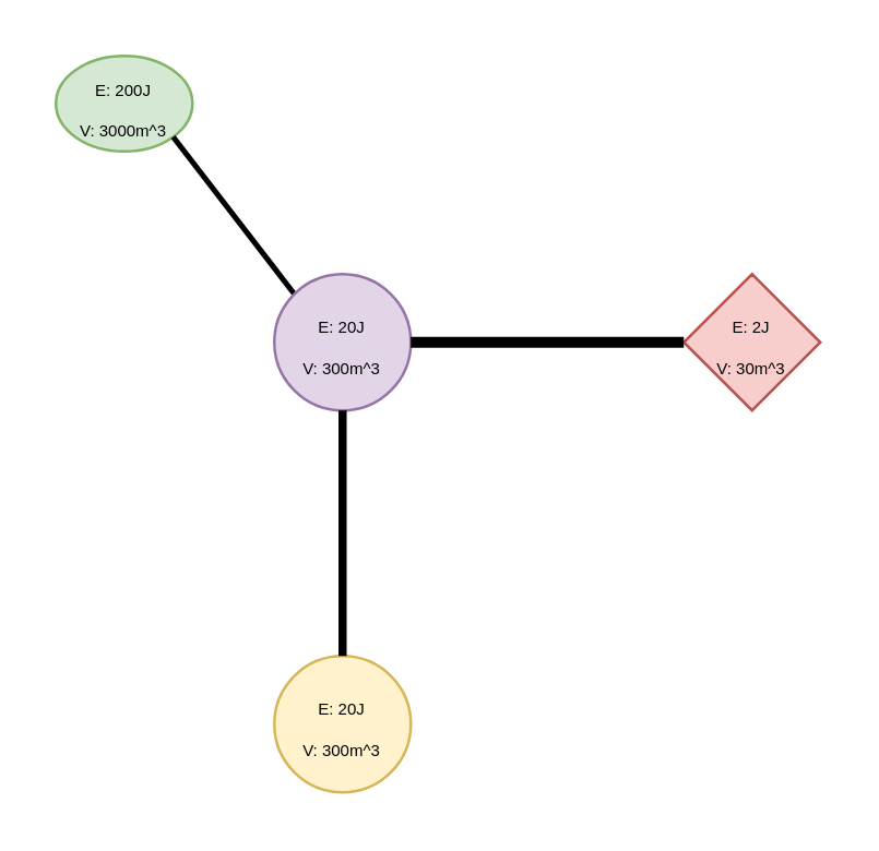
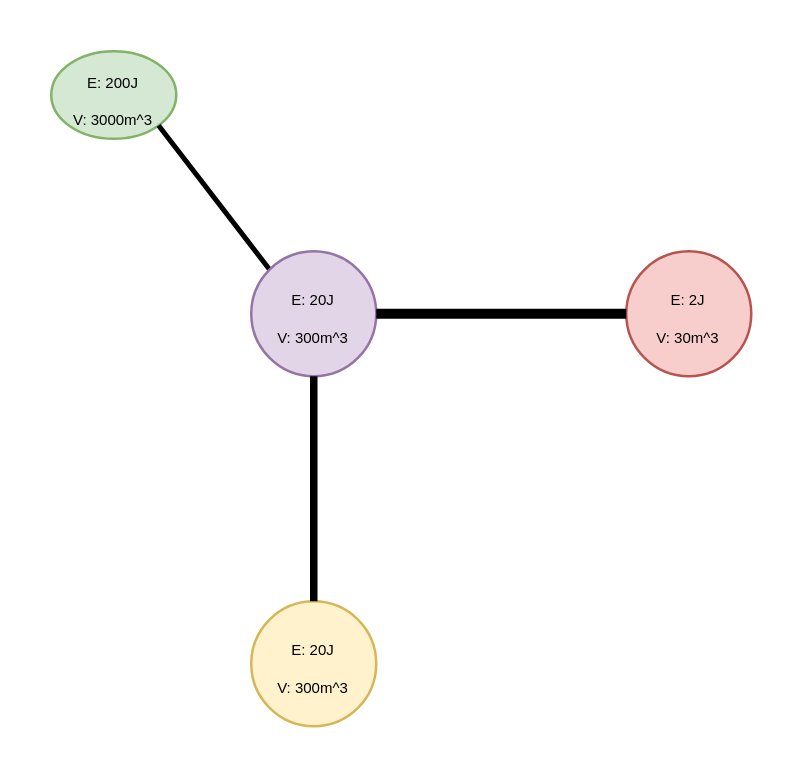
  <mxCell id="0" />
  <mxCell id="1" parent="0" />
  <mxCell id="2" value="&lt;font style=&quot;font-size: 6px;&quot;&gt;E: 200J&lt;/font&gt;&lt;div&gt;&lt;font style=&quot;font-size: 6px;&quot;&gt;V: 3000m^3&lt;/font&gt;&lt;/div&gt;" style="ellipse;whiteSpace=wrap;html=1;aspect=fixed;fillColor=#d5e8d4;strokeColor=#82b366;" vertex="1" parent="1"><mxGeometry x="20" y="20" width="50" height="35" as="geometry" /></mxCell>
  <mxCell id="3" value="" style="endArrow=none;html=1;rounded=0;exitX=1;exitY=1;exitDx=0;exitDy=0;entryX=0;entryY=0;entryDx=0;entryDy=0;strokeWidth=2;" edge="1" parent="1" source="2" target="4"><mxGeometry width="50" height="50" relative="1" as="geometry"><mxPoint x="180" y="90" as="sourcePoint" /><mxPoint x="110" y="70" as="targetPoint" /></mxGeometry></mxCell>
  <mxCell id="4" value="&lt;font style=&quot;font-size: 6px;&quot;&gt;E: 20J&lt;/font&gt;&lt;div&gt;&lt;font style=&quot;font-size: 6px;&quot;&gt;V: 300m^3&lt;/font&gt;&lt;/div&gt;" style="ellipse;whiteSpace=wrap;html=1;aspect=fixed;fillColor=#e1d5e7;strokeColor=#9673a6;" vertex="1" parent="1"><mxGeometry x="100" y="100" width="50" height="50" as="geometry" /></mxCell>
- <mxCell id="5" value="&lt;font style=&quot;font-size: 6px;&quot;&gt;E: 2J&lt;/font&gt;&lt;div&gt;&lt;font style=&quot;font-size: 6px;&quot;&gt;V: 30m^3&lt;/font&gt;&lt;/div&gt;" style="rhombus;whiteSpace=wrap;html=1;aspect=fixed;fillColor=#f8cecc;strokeColor=#b85450;" vertex="1" parent="1"><mxGeometry x="250" y="100" width="50" height="50" as="geometry" /></mxCell>
+ <mxCell id="5" value="&lt;font style=&quot;font-size: 6px;&quot;&gt;E: 2J&lt;/font&gt;&lt;div&gt;&lt;font style=&quot;font-size: 6px;&quot;&gt;V: 30m^3&lt;/font&gt;&lt;/div&gt;" style="ellipse;whiteSpace=wrap;html=1;aspect=fixed;fillColor=#f8cecc;strokeColor=#b85450;" vertex="1" parent="1"><mxGeometry x="250" y="100" width="50" height="50" as="geometry" /></mxCell>
  <mxCell id="6" value="" style="endArrow=none;html=1;rounded=0;exitX=0;exitY=0.5;exitDx=0;exitDy=0;entryX=1;entryY=0.5;entryDx=0;entryDy=0;strokeWidth=4;" edge="1" parent="1" source="5" target="4"><mxGeometry width="50" height="50" relative="1" as="geometry"><mxPoint x="80" y="80" as="sourcePoint" /><mxPoint x="124" y="124" as="targetPoint" /></mxGeometry></mxCell>
  <mxCell id="7" value="&lt;font style=&quot;font-size: 6px;&quot;&gt;E: 20J&lt;/font&gt;&lt;div&gt;&lt;font style=&quot;font-size: 6px;&quot;&gt;V: 300m^3&lt;/font&gt;&lt;/div&gt;" style="ellipse;whiteSpace=wrap;html=1;aspect=fixed;fillColor=#fff2cc;strokeColor=#d6b656;" vertex="1" parent="1"><mxGeometry x="100" y="240" width="50" height="50" as="geometry" /></mxCell>
  <mxCell id="8" value="" style="endArrow=none;html=1;rounded=0;exitX=0.5;exitY=1;exitDx=0;exitDy=0;entryX=0.5;entryY=0;entryDx=0;entryDy=0;strokeWidth=3;" edge="1" parent="1" source="4" target="7"><mxGeometry width="50" height="50" relative="1" as="geometry"><mxPoint x="90" y="90" as="sourcePoint" /><mxPoint x="134" y="134" as="targetPoint" /></mxGeometry></mxCell>
